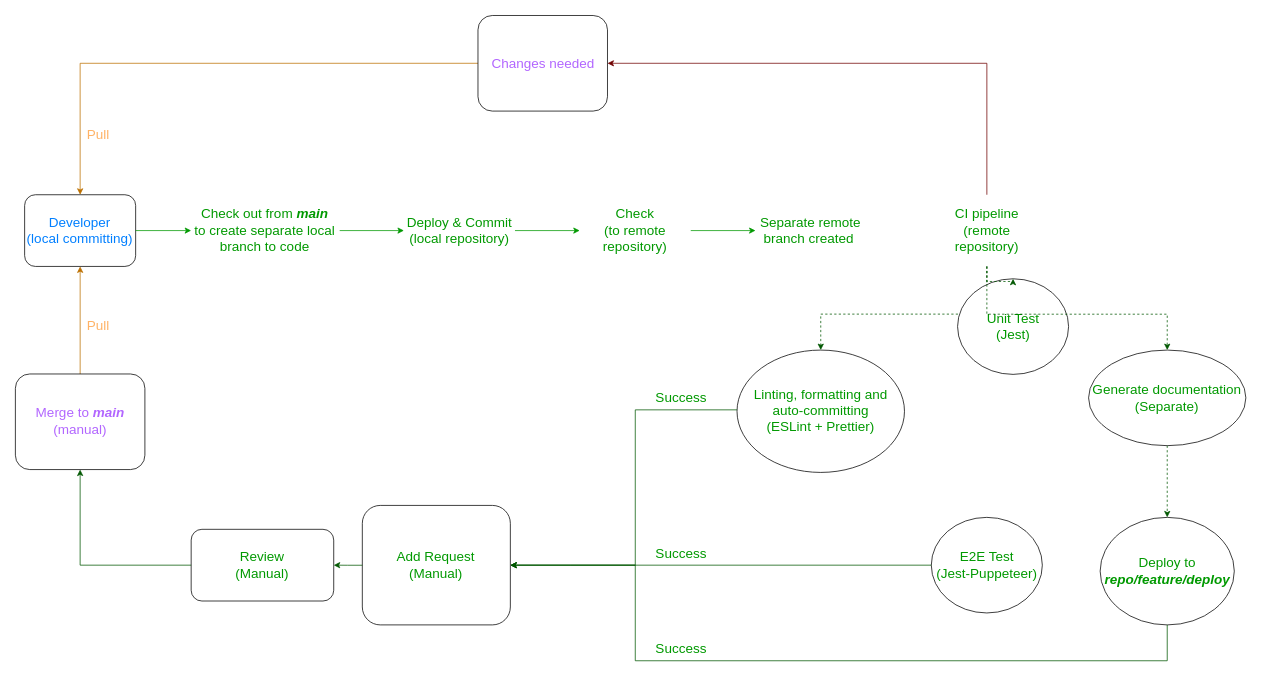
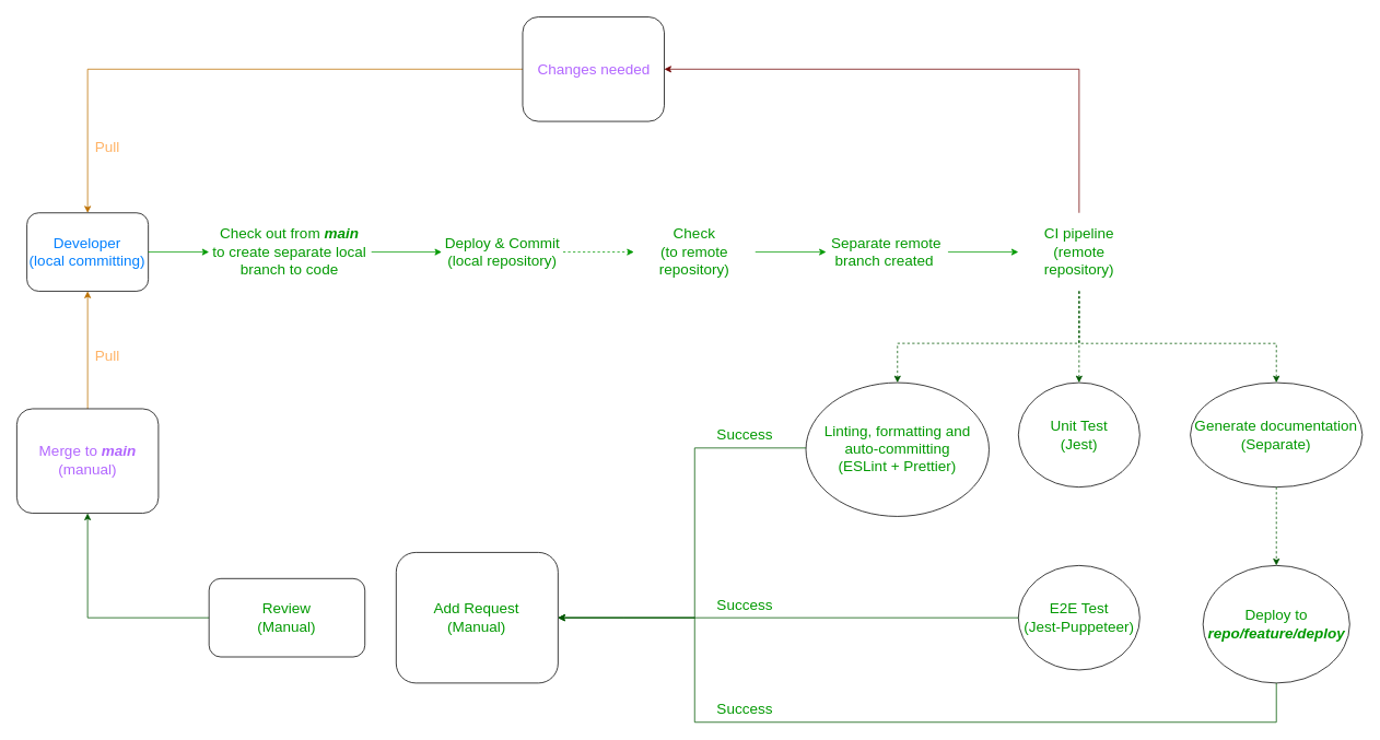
  <mxCell id="0" />
  <mxCell id="1" parent="0" />
  <mxCell id="2" value="" style="noLabel=1;fontColor=none;fillColor=none;strokeColor=none;fontSize=12;" vertex="1" connectable="0" parent="1"><mxGeometry x="20" y="20" width="1640" height="860" as="geometry" /></mxCell>
  <mxCell id="3" value="Developer&lt;br style=&quot;font-size: 18px;&quot;&gt;(local committing)" style="rounded=1;whiteSpace=wrap;html=1;fontSize=18;fontColor=#007FFF;" vertex="1" parent="2"><mxGeometry x="12.331" y="238.889" width="147.97" height="95.556" as="geometry" /></mxCell>
  <mxCell id="4" value="Deploy &amp;amp; Commit &lt;br style=&quot;font-size: 18px;&quot;&gt;(local repository)" style="whiteSpace=wrap;html=1;rounded=1;fontSize=18;fontColor=#009900;strokeColor=#FFFFFF;" vertex="1" parent="2"><mxGeometry x="517.895" y="238.889" width="147.97" height="95.556" as="geometry" /></mxCell>
  <mxCell id="5" value="Check&lt;br style=&quot;font-size: 18px;&quot;&gt;(to remote repository)" style="whiteSpace=wrap;html=1;rounded=1;fontSize=18;fontColor=#009900;strokeColor=#FFFFFF;" vertex="1" parent="2"><mxGeometry x="752.18" y="238.889" width="147.97" height="95.556" as="geometry" /></mxCell>
- <mxCell id="6" value="" style="edgeStyle=orthogonalEdgeStyle;rounded=0;orthogonalLoop=1;jettySize=auto;html=1;fontSize=18;strokeColor=#009900;fontColor=#009900;" edge="1" parent="2" source="4" target="5"><mxGeometry relative="1" as="geometry" /></mxCell>
+ <mxCell id="6" value="" style="edgeStyle=orthogonalEdgeStyle;rounded=0;orthogonalLoop=1;jettySize=auto;html=1;fontSize=18;strokeColor=#009900;fontColor=#009900;dashed=1;" edge="1" parent="2" source="4" target="5"><mxGeometry relative="1" as="geometry" /></mxCell>
  <mxCell id="7" value="CI pipeline&lt;br style=&quot;font-size: 18px;&quot;&gt;(remote repository)" style="whiteSpace=wrap;html=1;rounded=1;fontSize=18;fontColor=#009900;strokeColor=#FFFFFF;" vertex="1" parent="2"><mxGeometry x="1220.752" y="238.889" width="147.97" height="95.556" as="geometry" /></mxCell>
  <mxCell id="8" value="Linting, formatting and auto-committing&lt;br&gt;(ESLint + Prettier)" style="ellipse;whiteSpace=wrap;html=1;rounded=1;fontSize=18;fontColor=#009900;" vertex="1" parent="2"><mxGeometry x="961.8" y="445.93" width="223.2" height="163.07" as="geometry" /></mxCell>
  <mxCell id="9" value="" style="edgeStyle=orthogonalEdgeStyle;rounded=0;orthogonalLoop=1;jettySize=auto;html=1;dashed=1;entryX=0.5;entryY=0;entryDx=0;entryDy=0;fontSize=18;fillColor=#008a00;strokeColor=#005700;" edge="1" parent="2" source="7" target="8"><mxGeometry relative="1" as="geometry"><Array as="points"><mxPoint x="1295" y="398" /><mxPoint x="1073" y="398" /></Array></mxGeometry></mxCell>
- <mxCell id="10" value="Unit Test &lt;br style=&quot;font-size: 18px;&quot;&gt;(Jest)" style="ellipse;whiteSpace=wrap;html=1;rounded=1;fontSize=18;fontColor=#009900;" vertex="1" parent="2"><mxGeometry x="1255.752" y="350.926" width="147.97" height="127.407" as="geometry" /></mxCell>
+ <mxCell id="10" value="Unit Test &lt;br style=&quot;font-size: 18px;&quot;&gt;(Jest)" style="ellipse;whiteSpace=wrap;html=1;rounded=1;fontSize=18;fontColor=#009900;" vertex="1" parent="2"><mxGeometry x="1220.752" y="445.926" width="147.97" height="127.407" as="geometry" /></mxCell>
  <mxCell id="11" style="edgeStyle=orthogonalEdgeStyle;rounded=0;orthogonalLoop=1;jettySize=auto;html=1;dashed=1;entryX=0.5;entryY=0;entryDx=0;entryDy=0;fontSize=18;fillColor=#008a00;strokeColor=#005700;" edge="1" parent="2" source="7" target="10"><mxGeometry relative="1" as="geometry"><mxPoint x="1072.782" y="445.926" as="targetPoint" /><Array as="points" /></mxGeometry></mxCell>
  <mxCell id="12" value="Generate documentation (Separate)" style="ellipse;whiteSpace=wrap;html=1;rounded=1;fontSize=18;fontColor=#009900;" vertex="1" parent="2"><mxGeometry x="1430.376" y="445.926" width="209.624" height="127.407" as="geometry" /></mxCell>
  <mxCell id="13" style="edgeStyle=orthogonalEdgeStyle;rounded=0;orthogonalLoop=1;jettySize=auto;html=1;dashed=1;entryX=0.5;entryY=0;entryDx=0;entryDy=0;fontSize=18;fillColor=#008a00;strokeColor=#005700;" edge="1" parent="2" source="7" target="12"><mxGeometry relative="1" as="geometry"><mxPoint x="1467.368" y="493.704" as="targetPoint" /><Array as="points"><mxPoint x="1294.737" y="398.148" /><mxPoint x="1535.188" y="398.148" /></Array></mxGeometry></mxCell>
+ <mxCell id="14" value="" style="edgeStyle=orthogonalEdgeStyle;rounded=0;orthogonalLoop=1;jettySize=auto;html=1;fontSize=18;strokeColor=#009900;fontColor=#009900;" edge="1" parent="2" source="15" target="7"><mxGeometry relative="1" as="geometry" /></mxCell>
  <mxCell id="15" value="Separate remote branch created&amp;nbsp;" style="whiteSpace=wrap;html=1;rounded=1;fontSize=18;fontColor=#009900;strokeColor=#FFFFFF;" vertex="1" parent="2"><mxGeometry x="986.466" y="238.889" width="147.97" height="95.556" as="geometry" /></mxCell>
  <mxCell id="16" value="" style="edgeStyle=orthogonalEdgeStyle;rounded=0;orthogonalLoop=1;jettySize=auto;html=1;fontSize=18;strokeColor=#009900;fontColor=#009900;" edge="1" parent="2" source="5" target="15"><mxGeometry relative="1" as="geometry" /></mxCell>
  <mxCell id="17" value="" style="edgeStyle=orthogonalEdgeStyle;rounded=0;orthogonalLoop=1;jettySize=auto;html=1;fontSize=18;strokeColor=#009900;fontColor=#009900;" edge="1" parent="2" source="18" target="4"><mxGeometry relative="1" as="geometry" /></mxCell>
  <mxCell id="18" value="Check out from &lt;i style=&quot;font-weight: bold; font-size: 18px;&quot;&gt;main &lt;/i&gt;to&amp;nbsp;create separate local branch to code" style="whiteSpace=wrap;html=1;rounded=1;fontSize=18;fontColor=#009900;strokeColor=#FFFFFF;" vertex="1" parent="2"><mxGeometry x="234.286" y="238.889" width="197.293" height="95.556" as="geometry" /></mxCell>
  <mxCell id="19" value="" style="edgeStyle=orthogonalEdgeStyle;rounded=0;orthogonalLoop=1;jettySize=auto;html=1;fontSize=18;strokeColor=#009900;fontColor=#009900;" edge="1" parent="2" source="3" target="18"><mxGeometry relative="1" as="geometry" /></mxCell>
  <mxCell id="20" value="E2E Test&lt;br style=&quot;font-size: 18px;&quot;&gt;(Jest-Puppeteer)" style="ellipse;whiteSpace=wrap;html=1;rounded=1;fontSize=18;fontColor=#009900;" vertex="1" parent="2"><mxGeometry x="1220.752" y="668.889" width="147.97" height="127.407" as="geometry" /></mxCell>
  <mxCell id="21" value="Deploy to &lt;b style=&quot;font-size: 18px;&quot;&gt;&lt;i style=&quot;font-size: 18px;&quot;&gt;repo/feature/deploy&lt;/i&gt;&lt;/b&gt;" style="ellipse;whiteSpace=wrap;html=1;rounded=1;fontSize=18;fontColor=#009900;" vertex="1" parent="2"><mxGeometry x="1445.789" y="668.889" width="178.797" height="143.333" as="geometry" /></mxCell>
  <mxCell id="22" value="" style="edgeStyle=orthogonalEdgeStyle;rounded=0;orthogonalLoop=1;jettySize=auto;html=1;dashed=1;fontSize=18;fillColor=#008a00;strokeColor=#005700;" edge="1" parent="2" source="12" target="21"><mxGeometry relative="1" as="geometry" /></mxCell>
  <mxCell id="23" value="Add Request&lt;br style=&quot;font-size: 18px;&quot;&gt;(Manual)" style="rounded=1;whiteSpace=wrap;html=1;fontSize=18;fontColor=#009900;" vertex="1" parent="2"><mxGeometry x="462.406" y="652.963" width="197.293" height="159.259" as="geometry" /></mxCell>
  <mxCell id="24" style="edgeStyle=orthogonalEdgeStyle;rounded=0;orthogonalLoop=1;jettySize=auto;html=1;entryX=1;entryY=0.5;entryDx=0;entryDy=0;fontSize=18;fillColor=#008a00;strokeColor=#005700;" edge="1" parent="2" source="8" target="23"><mxGeometry relative="1" as="geometry"><Array as="points"><mxPoint x="826.165" y="525.556" /><mxPoint x="826.165" y="732.593" /></Array></mxGeometry></mxCell>
  <mxCell id="25" style="edgeStyle=orthogonalEdgeStyle;rounded=0;orthogonalLoop=1;jettySize=auto;html=1;entryX=1;entryY=0.5;entryDx=0;entryDy=0;fontSize=18;fillColor=#008a00;strokeColor=#005700;" edge="1" parent="2" source="20" target="23"><mxGeometry relative="1" as="geometry"><Array as="points"><mxPoint x="739.85" y="732.593" /><mxPoint x="739.85" y="732.593" /></Array></mxGeometry></mxCell>
  <mxCell id="26" style="edgeStyle=orthogonalEdgeStyle;rounded=0;orthogonalLoop=1;jettySize=auto;html=1;entryX=1;entryY=0.5;entryDx=0;entryDy=0;fontSize=18;fillColor=#008a00;strokeColor=#005700;" edge="1" parent="2" source="21" target="23"><mxGeometry relative="1" as="geometry"><Array as="points"><mxPoint x="1535.188" y="860.0" /><mxPoint x="826.165" y="860.0" /><mxPoint x="826.165" y="732.593" /></Array></mxGeometry></mxCell>
  <mxCell id="27" value="Success" style="text;html=1;strokeColor=none;fillColor=none;align=center;verticalAlign=middle;whiteSpace=wrap;rounded=0;dashed=1;fontSize=18;fontColor=#009900;" vertex="1" parent="2"><mxGeometry x="863.158" y="493.704" width="49.323" height="31.852" as="geometry" /></mxCell>
  <mxCell id="28" value="Success" style="text;html=1;strokeColor=none;fillColor=none;align=center;verticalAlign=middle;whiteSpace=wrap;rounded=0;dashed=1;fontSize=18;fontColor=#009900;" vertex="1" parent="2"><mxGeometry x="863.158" y="700.741" width="49.323" height="31.852" as="geometry" /></mxCell>
  <mxCell id="29" value="Success" style="text;html=1;strokeColor=none;fillColor=none;align=center;verticalAlign=middle;whiteSpace=wrap;rounded=0;dashed=1;fontSize=18;fontColor=#009900;" vertex="1" parent="2"><mxGeometry x="863.158" y="828.148" width="49.323" height="31.852" as="geometry" /></mxCell>
  <mxCell id="30" value="Review&lt;br style=&quot;font-size: 18px;&quot;&gt;(Manual)" style="whiteSpace=wrap;html=1;rounded=1;fontSize=18;fontColor=#009900;" vertex="1" parent="2"><mxGeometry x="234.286" y="684.815" width="190" height="95.556" as="geometry" /></mxCell>
- <mxCell id="31" value="" style="edgeStyle=orthogonalEdgeStyle;rounded=0;orthogonalLoop=1;jettySize=auto;html=1;fontSize=18;fillColor=#008a00;strokeColor=#005700;" edge="1" parent="2" source="23" target="30"><mxGeometry relative="1" as="geometry" /></mxCell>
  <mxCell id="32" style="edgeStyle=orthogonalEdgeStyle;rounded=0;orthogonalLoop=1;jettySize=auto;html=1;entryX=0.5;entryY=1;entryDx=0;entryDy=0;fontSize=18;fillColor=#f0a30a;strokeColor=#BD7000;" edge="1" parent="2" source="33" target="3"><mxGeometry relative="1" as="geometry" /></mxCell>
  <mxCell id="33" value="&lt;font style=&quot;font-size: 18px&quot;&gt;Merge to &lt;b&gt;&lt;i&gt;main&lt;/i&gt;&lt;/b&gt;&lt;br&gt;(manual)&lt;/font&gt;" style="whiteSpace=wrap;html=1;rounded=1;fontColor=#B266FF;" vertex="1" parent="2"><mxGeometry y="477.778" width="172.632" height="127.407" as="geometry" /></mxCell>
  <mxCell id="34" value="" style="edgeStyle=orthogonalEdgeStyle;rounded=0;orthogonalLoop=1;jettySize=auto;html=1;fontSize=18;fillColor=#008a00;strokeColor=#005700;" edge="1" parent="2" source="30" target="33"><mxGeometry relative="1" as="geometry" /></mxCell>
  <mxCell id="35" style="edgeStyle=orthogonalEdgeStyle;rounded=0;orthogonalLoop=1;jettySize=auto;html=1;entryX=0.5;entryY=0;entryDx=0;entryDy=0;fontSize=18;fillColor=#f0a30a;strokeColor=#BD7000;" edge="1" parent="2" source="36" target="3"><mxGeometry relative="1" as="geometry" /></mxCell>
  <mxCell id="36" value="Changes needed" style="whiteSpace=wrap;html=1;rounded=1;fontSize=18;fontColor=#B266FF;" vertex="1" parent="2"><mxGeometry x="616.541" width="172.632" height="127.407" as="geometry" /></mxCell>
  <mxCell id="37" value="" style="edgeStyle=orthogonalEdgeStyle;rounded=0;orthogonalLoop=1;jettySize=auto;html=1;fontSize=18;fillColor=#a20025;strokeColor=#6F0000;" edge="1" parent="2" source="7" target="36"><mxGeometry relative="1" as="geometry"><Array as="points"><mxPoint x="1294.737" y="63.704" /></Array></mxGeometry></mxCell>
  <mxCell id="38" value="Pull" style="text;html=1;align=center;verticalAlign=middle;whiteSpace=wrap;rounded=0;fontSize=18;fontColor=#FFB366;" vertex="1" parent="2"><mxGeometry x="86.316" y="143.333" width="49.323" height="31.852" as="geometry" /></mxCell>
  <mxCell id="39" value="Pull" style="text;html=1;strokeColor=none;fillColor=none;align=center;verticalAlign=middle;whiteSpace=wrap;rounded=0;fontSize=18;fontColor=#FFB366;" vertex="1" parent="2"><mxGeometry x="86.316" y="398.148" width="49.323" height="31.852" as="geometry" /></mxCell>
